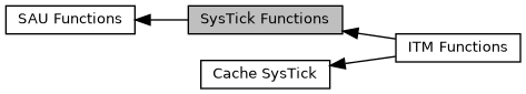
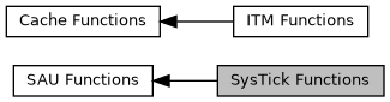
  digraph {
    fontname="DejaVu Sans"
    rankdir=LR
    node [color=black fillcolor=white fontname="DejaVu Sans" fontsize=10 shape=box style=filled]
    edge [dir=back fontname="DejaVu Sans" fontsize=10 labelfontname=Helvetica labelfontsize=10 shape=plaintext style=solid]
    n1 [height=0.2 label="SAU Functions" width=0.4]
    n2 [fillcolor=grey75 fontcolor=black height=0.2 label="SysTick Functions" width=0.4]
    n3 [height=0.2 label="ITM Functions" width=0.4]
-   n4 [height=0.2 label="Cache SysTick" width=0.4]
+   n4 [height=0.2 label="Cache Functions" width=0.4]
    n1 -> n2
-   n2 -> n3
    n4 -> n3
  }
